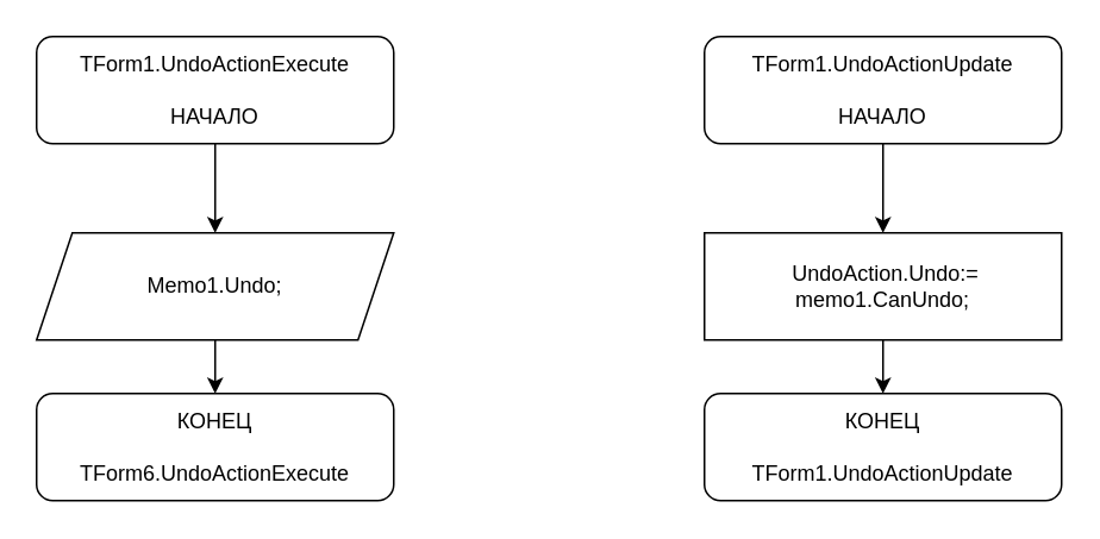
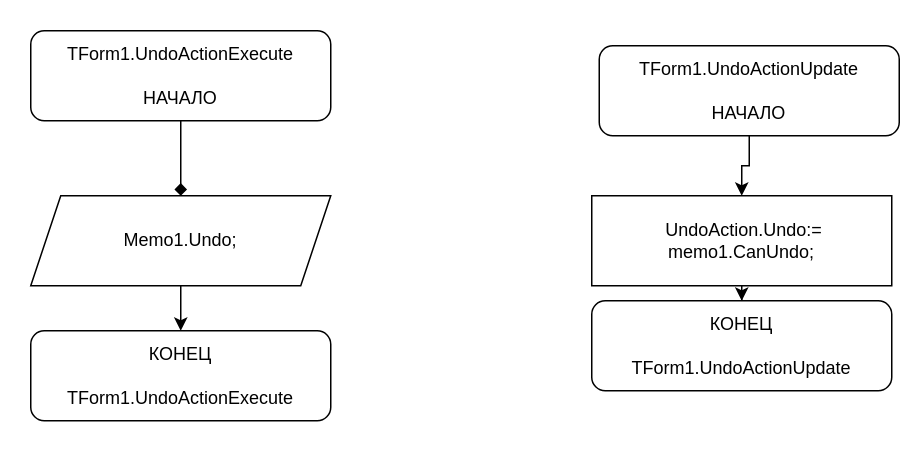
  <mxCell id="0" />
  <mxCell id="1" parent="0" />
- <mxCell id="2" style="edgeStyle=orthogonalEdgeStyle;rounded=0;orthogonalLoop=1;jettySize=auto;html=1;exitX=0.5;exitY=1;exitDx=0;exitDy=0;entryX=0.5;entryY=0;entryDx=0;entryDy=0;" edge="1" parent="1" source="3" target="5"><mxGeometry relative="1" as="geometry" /></mxCell>
+ <mxCell id="2" style="edgeStyle=orthogonalEdgeStyle;rounded=0;orthogonalLoop=1;jettySize=auto;html=1;exitX=0.5;exitY=1;exitDx=0;exitDy=0;entryX=0.5;entryY=0;entryDx=0;entryDy=0;endArrow=diamond;" edge="1" parent="1" source="3" target="5"><mxGeometry relative="1" as="geometry" /></mxCell>
  <mxCell id="3" value="TForm1.UndoActionExecute&lt;br&gt;&lt;br&gt;НАЧАЛО" style="rounded=1;whiteSpace=wrap;html=1;" vertex="1" parent="1"><mxGeometry x="20" y="20" width="200" height="60" as="geometry" /></mxCell>
  <mxCell id="4" style="edgeStyle=orthogonalEdgeStyle;rounded=0;orthogonalLoop=1;jettySize=auto;html=1;exitX=0.5;exitY=1;exitDx=0;exitDy=0;" edge="1" parent="1" source="5" target="6"><mxGeometry relative="1" as="geometry" /></mxCell>
  <mxCell id="5" value="Memo1.Undo;" style="shape=parallelogram;perimeter=parallelogramPerimeter;whiteSpace=wrap;html=1;fixedSize=1;" vertex="1" parent="1"><mxGeometry x="20" y="130" width="200" height="60" as="geometry" /></mxCell>
- <mxCell id="6" value="КОНЕЦ&lt;br&gt;&lt;br&gt;TForm6.UndoActionExecute" style="rounded=1;whiteSpace=wrap;html=1;" vertex="1" parent="1"><mxGeometry x="20" y="220" width="200" height="60" as="geometry" /></mxCell>
+ <mxCell id="6" value="КОНЕЦ&lt;br&gt;&lt;br&gt;TForm1.UndoActionExecute" style="rounded=1;whiteSpace=wrap;html=1;" vertex="1" parent="1"><mxGeometry x="20" y="220" width="200" height="60" as="geometry" /></mxCell>
  <mxCell id="7" style="edgeStyle=orthogonalEdgeStyle;rounded=0;orthogonalLoop=1;jettySize=auto;html=1;exitX=0.5;exitY=1;exitDx=0;exitDy=0;entryX=0.5;entryY=0;entryDx=0;entryDy=0;" edge="1" parent="1" source="8" target="10"><mxGeometry relative="1" as="geometry"><mxPoint x="494" y="130" as="targetPoint" /></mxGeometry></mxCell>
- <mxCell id="8" value="TForm1.UndoActionUpdate&lt;br&gt;&lt;br&gt;НАЧАЛО" style="rounded=1;whiteSpace=wrap;html=1;" vertex="1" parent="1"><mxGeometry x="394" y="20" width="200" height="60" as="geometry" /></mxCell>
+ <mxCell id="8" value="TForm1.UndoActionUpdate&lt;br&gt;&lt;br&gt;НАЧАЛО" style="rounded=1;whiteSpace=wrap;html=1;" vertex="1" parent="1"><mxGeometry x="399" y="30" width="200" height="60" as="geometry" /></mxCell>
  <mxCell id="9" style="edgeStyle=orthogonalEdgeStyle;rounded=0;orthogonalLoop=1;jettySize=auto;html=1;exitX=0.5;exitY=1;exitDx=0;exitDy=0;" edge="1" parent="1" source="10" target="11"><mxGeometry relative="1" as="geometry" /></mxCell>
  <mxCell id="10" value="&amp;nbsp;UndoAction.Undo:= memo1.CanUndo;" style="rounded=0;whiteSpace=wrap;html=1;" vertex="1" parent="1"><mxGeometry x="394" y="130" width="200" height="60" as="geometry" /></mxCell>
- <mxCell id="11" value="КОНЕЦ&lt;br&gt;&lt;br&gt;TForm1.UndoActionUpdate" style="rounded=1;whiteSpace=wrap;html=1;" vertex="1" parent="1"><mxGeometry x="394" y="220" width="200" height="60" as="geometry" /></mxCell>
+ <mxCell id="11" value="КОНЕЦ&lt;br&gt;&lt;br&gt;TForm1.UndoActionUpdate" style="rounded=1;whiteSpace=wrap;html=1;" vertex="1" parent="1"><mxGeometry x="394" y="200" width="200" height="60" as="geometry" /></mxCell>
